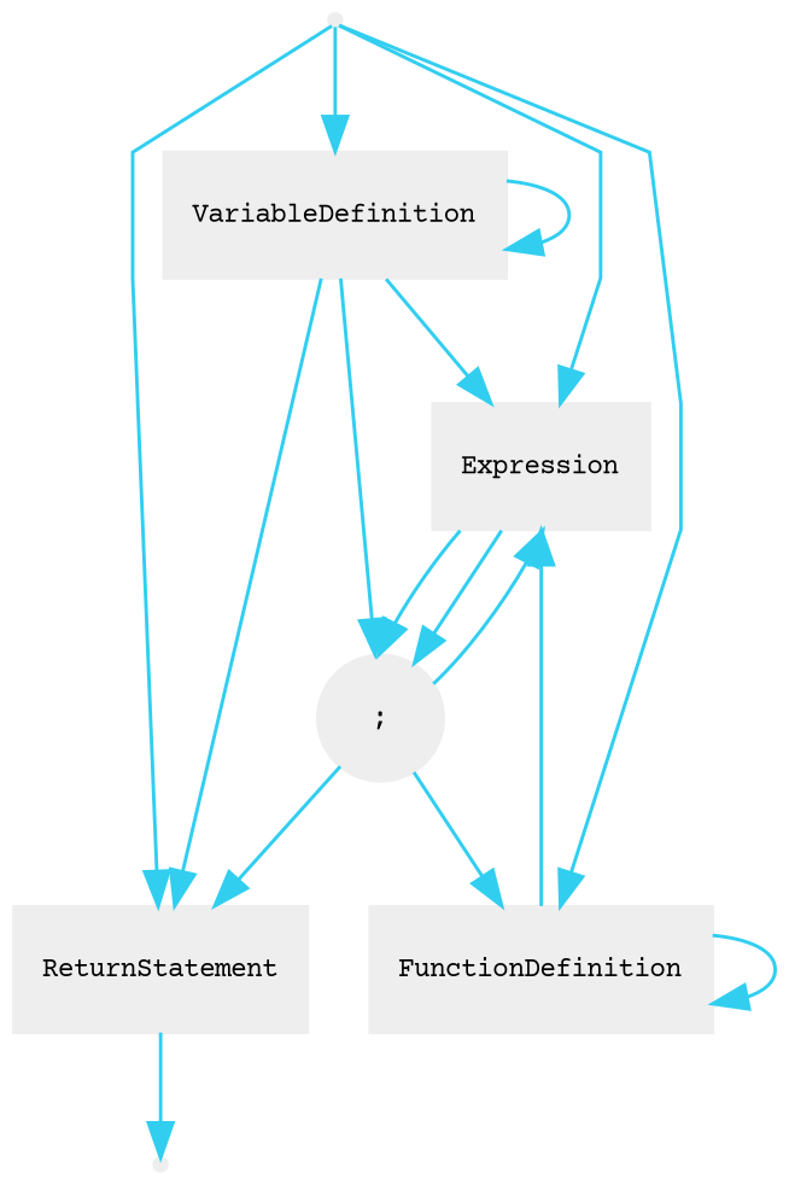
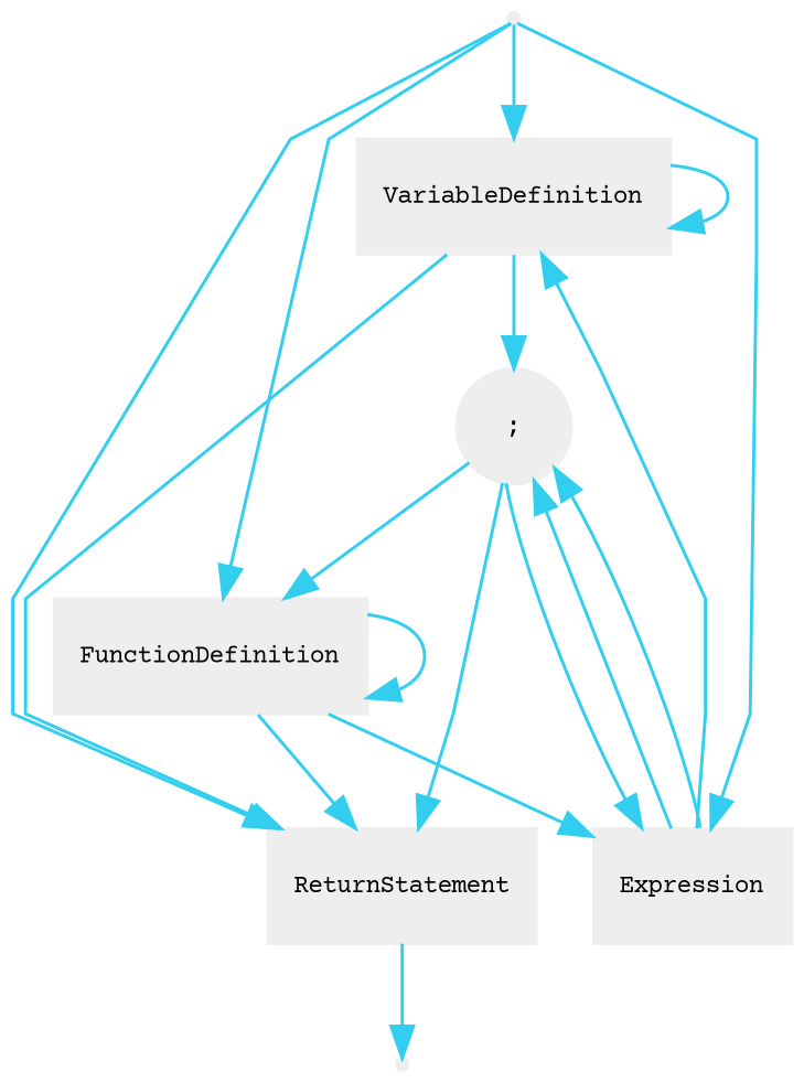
  digraph {
    edgesep=5
    fontname="Courier Prime"
    fontsize=8
    rankdir=TB
    splines=polyline
    node [color="#EEEEEE" fillcolor="#EEEEEE" fontname="Courier Prime" fontsize=8 shape=box style=filled]
    edge [color="#31CEF0" fontname="Courier Prime"]
    start [shape=point]
    end [shape=point]
    n3 [label=VariableDefinition]
    n4 [label=Expression]
    n5 [label=ReturnStatement]
    n6 [label=FunctionDefinition]
    n7 [label=";" shape=circle]
    subgraph sub_1 {
      rank=min
      start
    }
    subgraph sub_2 {
      rank=max
      end
    }
    start -> n3 [weight=100]
    start -> n4
    start -> n5
    start -> n6
    n3 -> n3 [splines=polyline]
-   n3 -> n4
+   n4 -> n3
    n3 -> n5
    n3 -> n7 [weight=100]
    n4 -> n7 [weight=100]
    n4 -> n7 [splines=polyline]
    n5 -> end [weight=100]
    n6 -> n4 [weight=100]
+   n6 -> n5
    n6 -> n6 [splines=polyline]
    n7 -> n4 [splines=polyline]
    n7 -> n5 [weight=100]
    n7 -> n6 [weight=100]
  }
